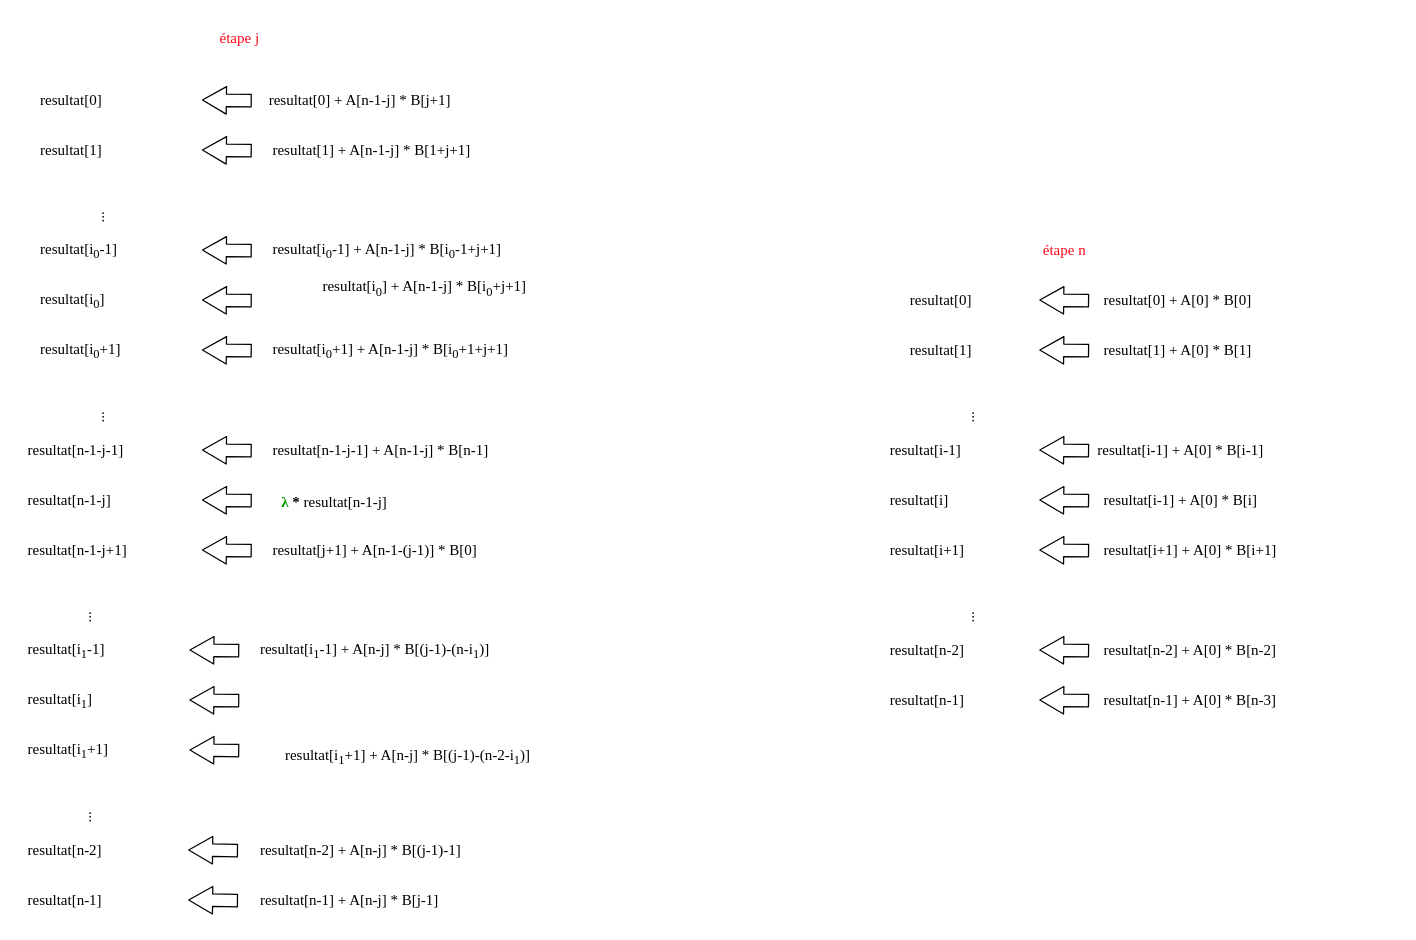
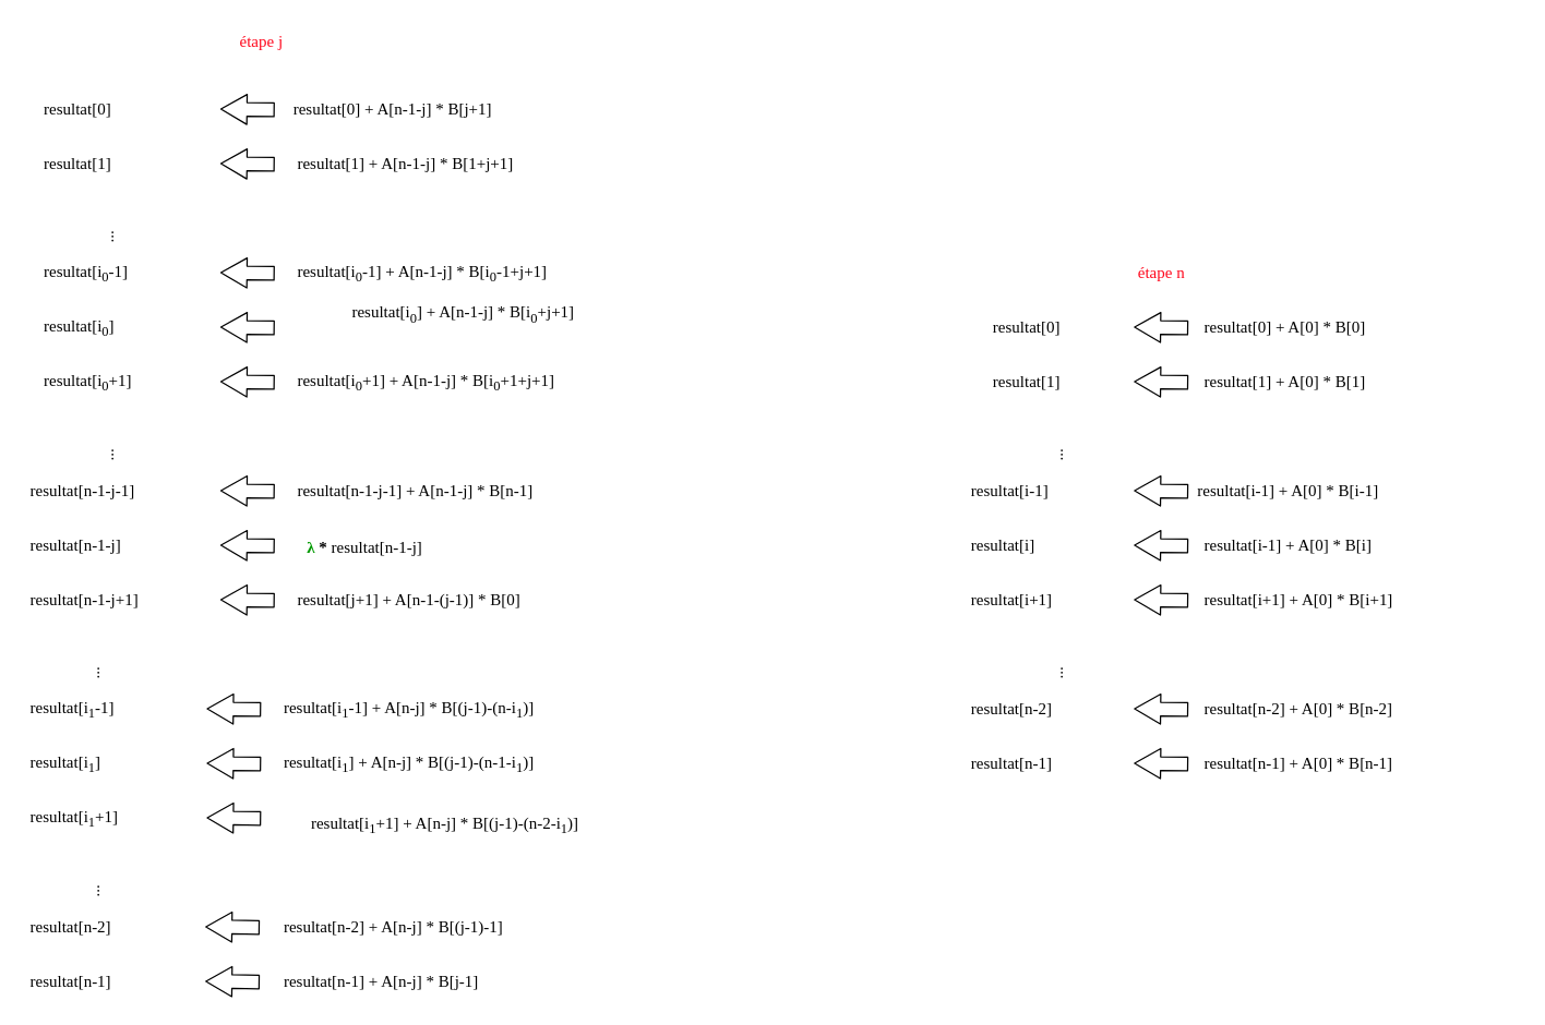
  <mxCell id="0" />
  <mxCell id="1" parent="0" />
  <mxCell id="2" value="&lt;font face=&quot;Lucida Console&quot;&gt;resultat[1]&lt;/font&gt;" style="text;html=1;align=left;verticalAlign=middle;resizable=0;points=[];autosize=1;" vertex="1" parent="1"><mxGeometry x="30" y="110" width="100" height="20" as="geometry" /></mxCell>
  <mxCell id="3" value="" style="shape=flexArrow;endArrow=classic;html=1;endWidth=11;endSize=6.04;align=left;" edge="1" parent="1"><mxGeometry width="50" height="50" relative="1" as="geometry"><mxPoint x="201" y="120" as="sourcePoint" /><mxPoint x="161" y="119.5" as="targetPoint" /></mxGeometry></mxCell>
  <mxCell id="4" value="&lt;font face=&quot;Lucida Console&quot;&gt;resultat[i&lt;sub&gt;0&lt;/sub&gt;-1]&lt;/font&gt;" style="text;html=1;align=left;verticalAlign=middle;resizable=0;points=[];autosize=1;" vertex="1" parent="1"><mxGeometry x="30" y="190" width="120" height="20" as="geometry" /></mxCell>
  <mxCell id="5" value="" style="shape=flexArrow;endArrow=classic;html=1;endWidth=11;endSize=6.04;align=left;" edge="1" parent="1"><mxGeometry width="50" height="50" relative="1" as="geometry"><mxPoint x="201" y="200" as="sourcePoint" /><mxPoint x="161" y="199.5" as="targetPoint" /></mxGeometry></mxCell>
  <mxCell id="6" value="&lt;font face=&quot;Lucida Console&quot;&gt;...&lt;/font&gt;" style="text;html=1;align=left;verticalAlign=top;resizable=0;points=[];autosize=1;horizontal=0;spacing=2;labelPosition=center;verticalLabelPosition=middle;" vertex="1" parent="1"><mxGeometry x="65" y="150" width="30" height="30" as="geometry" /></mxCell>
  <mxCell id="7" value="&lt;font face=&quot;Lucida Console&quot;&gt;resultat[i&lt;sub&gt;0&lt;/sub&gt;]&lt;/font&gt;" style="text;html=1;align=left;verticalAlign=middle;resizable=0;points=[];autosize=1;" vertex="1" parent="1"><mxGeometry x="30" y="230" width="100" height="20" as="geometry" /></mxCell>
  <mxCell id="8" value="" style="shape=flexArrow;endArrow=classic;html=1;endWidth=11;endSize=6.04;align=left;" edge="1" parent="1"><mxGeometry width="50" height="50" relative="1" as="geometry"><mxPoint x="201" y="240" as="sourcePoint" /><mxPoint x="161" y="239.5" as="targetPoint" /></mxGeometry></mxCell>
  <mxCell id="9" value="&lt;font face=&quot;Lucida Console&quot;&gt;resultat[i&lt;sub&gt;0&lt;/sub&gt;+1]&lt;/font&gt;" style="text;html=1;align=left;verticalAlign=middle;resizable=0;points=[];autosize=1;" vertex="1" parent="1"><mxGeometry x="30" y="270" width="120" height="20" as="geometry" /></mxCell>
  <mxCell id="10" value="" style="shape=flexArrow;endArrow=classic;html=1;endWidth=11;endSize=6.04;align=left;" edge="1" parent="1"><mxGeometry width="50" height="50" relative="1" as="geometry"><mxPoint x="201" y="280" as="sourcePoint" /><mxPoint x="161" y="279.5" as="targetPoint" /></mxGeometry></mxCell>
  <mxCell id="11" value="&lt;font face=&quot;Lucida Console&quot;&gt;resultat[n-2]&lt;/font&gt;" style="text;html=1;align=left;verticalAlign=middle;resizable=0;points=[];autosize=1;" vertex="1" parent="1"><mxGeometry x="20" y="670" width="110" height="20" as="geometry" /></mxCell>
  <mxCell id="12" value="" style="shape=flexArrow;endArrow=classic;html=1;endWidth=11;endSize=6.04;align=left;" edge="1" parent="1"><mxGeometry width="50" height="50" relative="1" as="geometry"><mxPoint x="190" y="680" as="sourcePoint" /><mxPoint x="150" y="679.5" as="targetPoint" /></mxGeometry></mxCell>
  <mxCell id="13" value="&lt;font face=&quot;Lucida Console&quot;&gt;...&lt;/font&gt;" style="text;html=1;align=left;verticalAlign=top;resizable=0;points=[];autosize=1;horizontal=0;spacing=2;labelPosition=center;verticalLabelPosition=middle;" vertex="1" parent="1"><mxGeometry x="65" y="310" width="30" height="30" as="geometry" /></mxCell>
  <mxCell id="14" value="&lt;font face=&quot;Lucida Console&quot;&gt;resultat[n-1]&lt;/font&gt;" style="text;html=1;align=left;verticalAlign=middle;resizable=0;points=[];autosize=1;" vertex="1" parent="1"><mxGeometry x="20" y="710" width="110" height="20" as="geometry" /></mxCell>
  <mxCell id="15" value="" style="shape=flexArrow;endArrow=classic;html=1;endWidth=11;endSize=6.04;align=left;" edge="1" parent="1"><mxGeometry width="50" height="50" relative="1" as="geometry"><mxPoint x="190" y="720" as="sourcePoint" /><mxPoint x="150" y="719.5" as="targetPoint" /></mxGeometry></mxCell>
  <mxCell id="16" value="&lt;font face=&quot;Lucida Console&quot;&gt;resultat[0]&lt;/font&gt;" style="text;html=1;align=left;verticalAlign=middle;resizable=0;points=[];autosize=1;" vertex="1" parent="1"><mxGeometry x="30" y="70" width="100" height="20" as="geometry" /></mxCell>
  <mxCell id="17" value="" style="shape=flexArrow;endArrow=classic;html=1;endWidth=11;endSize=6.04;align=left;" edge="1" parent="1"><mxGeometry width="50" height="50" relative="1" as="geometry"><mxPoint x="201" y="80" as="sourcePoint" /><mxPoint x="161" y="79.5" as="targetPoint" /></mxGeometry></mxCell>
  <mxCell id="18" value="&lt;font face=&quot;Lucida Console&quot;&gt;resultat[1] + A[n-1-j] * B[1+j+1]&lt;/font&gt;" style="text;html=1;align=left;verticalAlign=middle;resizable=0;points=[];autosize=1;" vertex="1" parent="1"><mxGeometry x="216" y="110" width="250" height="20" as="geometry" /></mxCell>
  <mxCell id="19" value="&lt;font face=&quot;Lucida Console&quot;&gt;resultat[i&lt;sub&gt;0&lt;/sub&gt;-1] + A[n-1-j] * B[i&lt;sub&gt;0&lt;/sub&gt;-1+j+1]&lt;br&gt;&lt;/font&gt;" style="text;html=1;align=left;verticalAlign=middle;resizable=0;points=[];autosize=1;" vertex="1" parent="1"><mxGeometry x="216" y="190" width="300" height="20" as="geometry" /></mxCell>
  <mxCell id="20" value="&lt;font face=&quot;Lucida Console&quot;&gt;resultat[i&lt;sub&gt;0&lt;/sub&gt;] + A[n-1-j] * B[i&lt;sub&gt;0&lt;/sub&gt;+j+1]&lt;br&gt;&lt;/font&gt;" style="text;html=1;align=left;verticalAlign=middle;resizable=0;points=[];autosize=1;" vertex="1" parent="1"><mxGeometry x="256" y="220" width="270" height="20" as="geometry" /></mxCell>
  <mxCell id="21" value="&lt;font face=&quot;Lucida Console&quot;&gt;resultat[i&lt;sub&gt;0&lt;/sub&gt;+1] + A[n-1-j] * B[i&lt;sub&gt;0&lt;/sub&gt;+1+j+1]&lt;br&gt;&lt;/font&gt;" style="text;html=1;align=left;verticalAlign=middle;resizable=0;points=[];autosize=1;" vertex="1" parent="1"><mxGeometry x="216" y="270" width="300" height="20" as="geometry" /></mxCell>
  <mxCell id="22" value="&lt;font face=&quot;Lucida Console&quot;&gt;resultat[n-1] + A[n-j] * B[j-1]&lt;br&gt;&lt;/font&gt;" style="text;html=1;align=left;verticalAlign=middle;resizable=0;points=[];autosize=1;" vertex="1" parent="1"><mxGeometry x="206" y="710" width="240" height="20" as="geometry" /></mxCell>
  <mxCell id="23" value="&lt;font face=&quot;Lucida Console&quot;&gt;resultat[0] + A[n-1-j] * B[j+1]&lt;br&gt;&lt;/font&gt;" style="text;html=1;align=left;verticalAlign=middle;resizable=0;points=[];autosize=1;" vertex="1" parent="1"><mxGeometry x="213" y="70" width="240" height="20" as="geometry" /></mxCell>
  <mxCell id="24" value="&lt;font face=&quot;Lucida Console&quot;&gt;resultat[n-1-j-1]&lt;/font&gt;" style="text;html=1;align=left;verticalAlign=middle;resizable=0;points=[];autosize=1;" vertex="1" parent="1"><mxGeometry x="20" y="350" width="140" height="20" as="geometry" /></mxCell>
  <mxCell id="25" value="" style="shape=flexArrow;endArrow=classic;html=1;endWidth=11;endSize=6.04;align=left;" edge="1" parent="1"><mxGeometry width="50" height="50" relative="1" as="geometry"><mxPoint x="201" y="360" as="sourcePoint" /><mxPoint x="161" y="359.5" as="targetPoint" /></mxGeometry></mxCell>
  <mxCell id="26" value="&lt;font face=&quot;Lucida Console&quot;&gt;resultat[n-1-j]&lt;/font&gt;" style="text;html=1;align=left;verticalAlign=middle;resizable=0;points=[];autosize=1;" vertex="1" parent="1"><mxGeometry x="20" y="390" width="120" height="20" as="geometry" /></mxCell>
  <mxCell id="27" value="" style="shape=flexArrow;endArrow=classic;html=1;endWidth=11;endSize=6.04;align=left;" edge="1" parent="1"><mxGeometry width="50" height="50" relative="1" as="geometry"><mxPoint x="201" y="400" as="sourcePoint" /><mxPoint x="161" y="399.5" as="targetPoint" /></mxGeometry></mxCell>
  <mxCell id="28" value="&lt;font face=&quot;Lucida Console&quot;&gt;resultat[n-1-j+1]&lt;/font&gt;" style="text;html=1;align=left;verticalAlign=middle;resizable=0;points=[];autosize=1;" vertex="1" parent="1"><mxGeometry x="20" y="430" width="140" height="20" as="geometry" /></mxCell>
  <mxCell id="29" value="" style="shape=flexArrow;endArrow=classic;html=1;endWidth=11;endSize=6.04;align=left;" edge="1" parent="1"><mxGeometry width="50" height="50" relative="1" as="geometry"><mxPoint x="201" y="440" as="sourcePoint" /><mxPoint x="161" y="439.5" as="targetPoint" /></mxGeometry></mxCell>
  <mxCell id="30" value="&lt;font face=&quot;Lucida Console&quot;&gt;...&lt;/font&gt;" style="text;html=1;align=left;verticalAlign=top;resizable=0;points=[];autosize=1;horizontal=0;spacing=2;labelPosition=center;verticalLabelPosition=middle;" vertex="1" parent="1"><mxGeometry x="55" y="630" width="30" height="30" as="geometry" /></mxCell>
  <mxCell id="31" value="&lt;font face=&quot;Lucida Console&quot;&gt;resultat[n-1-j-1] + A[n-1-j] * B[n-1]&lt;br&gt;&lt;/font&gt;" style="text;html=1;align=left;verticalAlign=middle;resizable=0;points=[];autosize=1;" vertex="1" parent="1"><mxGeometry x="216" y="350" width="280" height="20" as="geometry" /></mxCell>
  <mxCell id="32" value="&lt;font face=&quot;Lucida Console&quot;&gt;resultat[j+1] + A[n-1-(j-1)] * B[0]&lt;br&gt;&lt;/font&gt;" style="text;html=1;align=left;verticalAlign=middle;resizable=0;points=[];autosize=1;" vertex="1" parent="1"><mxGeometry x="216" y="430" width="270" height="20" as="geometry" /></mxCell>
  <mxCell id="33" value="&lt;font style=&quot;font-size: 16px&quot; face=&quot;Lucida Console&quot; color=&quot;#009900&quot;&gt;&lt;b&gt;&lt;font style=&quot;font-size: 12px&quot;&gt;&lt;span&gt;λ &lt;font style=&quot;font-size: 12px&quot; color=&quot;#000000&quot;&gt;*&lt;/font&gt; &lt;/span&gt;&lt;/font&gt;&lt;/b&gt;&lt;/font&gt;&lt;font face=&quot;Lucida Console&quot;&gt;resultat[n-1-j]&lt;/font&gt;" style="text;html=1;align=left;verticalAlign=middle;resizable=0;points=[];autosize=1;" vertex="1" parent="1"><mxGeometry x="223" y="390" width="150" height="20" as="geometry" /></mxCell>
  <mxCell id="34" value="&lt;font face=&quot;Lucida Console&quot;&gt;resultat[n-2] + A[n-j] * B[(j-1)-1]&lt;br&gt;&lt;/font&gt;" style="text;html=1;align=left;verticalAlign=middle;resizable=0;points=[];autosize=1;" vertex="1" parent="1"><mxGeometry x="206" y="670" width="270" height="20" as="geometry" /></mxCell>
  <mxCell id="35" value="&lt;font face=&quot;Lucida Console&quot;&gt;resultat[i&lt;sub&gt;1&lt;/sub&gt;-1]&lt;/font&gt;" style="text;html=1;align=left;verticalAlign=middle;resizable=0;points=[];autosize=1;" vertex="1" parent="1"><mxGeometry x="20" y="510" width="120" height="20" as="geometry" /></mxCell>
  <mxCell id="36" value="" style="shape=flexArrow;endArrow=classic;html=1;endWidth=11;endSize=6.04;align=left;" edge="1" parent="1"><mxGeometry width="50" height="50" relative="1" as="geometry"><mxPoint x="191" y="520" as="sourcePoint" /><mxPoint x="151" y="519.5" as="targetPoint" /></mxGeometry></mxCell>
  <mxCell id="37" value="&lt;font face=&quot;Lucida Console&quot;&gt;...&lt;/font&gt;" style="text;html=1;align=left;verticalAlign=top;resizable=0;points=[];autosize=1;horizontal=0;spacing=2;labelPosition=center;verticalLabelPosition=middle;" vertex="1" parent="1"><mxGeometry x="55" y="470" width="30" height="30" as="geometry" /></mxCell>
  <mxCell id="38" value="&lt;font face=&quot;Lucida Console&quot;&gt;resultat[i&lt;sub&gt;1&lt;/sub&gt;]&lt;/font&gt;" style="text;html=1;align=left;verticalAlign=middle;resizable=0;points=[];autosize=1;" vertex="1" parent="1"><mxGeometry x="20" y="550" width="100" height="20" as="geometry" /></mxCell>
  <mxCell id="39" value="" style="shape=flexArrow;endArrow=classic;html=1;endWidth=11;endSize=6.04;align=left;" edge="1" parent="1"><mxGeometry width="50" height="50" relative="1" as="geometry"><mxPoint x="191" y="560" as="sourcePoint" /><mxPoint x="151" y="559.5" as="targetPoint" /></mxGeometry></mxCell>
  <mxCell id="40" value="&lt;font face=&quot;Lucida Console&quot;&gt;resultat[i&lt;sub&gt;1&lt;/sub&gt;+1]&lt;/font&gt;" style="text;html=1;align=left;verticalAlign=middle;resizable=0;points=[];autosize=1;" vertex="1" parent="1"><mxGeometry x="20" y="590" width="120" height="20" as="geometry" /></mxCell>
  <mxCell id="41" value="" style="shape=flexArrow;endArrow=classic;html=1;endWidth=11;endSize=6.04;align=left;" edge="1" parent="1"><mxGeometry width="50" height="50" relative="1" as="geometry"><mxPoint x="191" y="600" as="sourcePoint" /><mxPoint x="151" y="599.5" as="targetPoint" /></mxGeometry></mxCell>
  <mxCell id="42" value="&lt;font face=&quot;Lucida Console&quot;&gt;resultat[i&lt;sub&gt;1&lt;/sub&gt;-1] + A[n-j] * B[&lt;/font&gt;&lt;font face=&quot;Lucida Console&quot;&gt;&lt;font face=&quot;Lucida Console&quot;&gt;(j-1)-(n-i&lt;sub&gt;1&lt;/sub&gt;)&lt;/font&gt;]&lt;br&gt;&lt;/font&gt;" style="text;html=1;align=left;verticalAlign=middle;resizable=0;points=[];autosize=1;" vertex="1" parent="1"><mxGeometry x="206" y="510" width="310" height="20" as="geometry" /></mxCell>
+ <mxCell id="43" value="&lt;font face=&quot;Lucida Console&quot;&gt;resultat[i&lt;sub&gt;1&lt;/sub&gt;] + A[n-j] * B[(j-1)-(n-1-i&lt;sub&gt;1&lt;/sub&gt;)]&lt;br&gt;&lt;/font&gt;" style="text;html=1;align=left;verticalAlign=middle;resizable=0;points=[];autosize=1;" vertex="1" parent="1"><mxGeometry x="206" y="550" width="310" height="20" as="geometry" /></mxCell>
  <mxCell id="44" value="&lt;font face=&quot;Lucida Console&quot;&gt;resultat[i&lt;sub&gt;1&lt;/sub&gt;+1] + A[n-j] * B[&lt;/font&gt;&lt;font face=&quot;Lucida Console&quot;&gt;&lt;font face=&quot;Lucida Console&quot;&gt;(j-1)-(n-2-i&lt;sub&gt;1&lt;/sub&gt;)&lt;/font&gt;]&lt;br&gt;&lt;/font&gt;" style="text;html=1;align=left;verticalAlign=middle;resizable=0;points=[];autosize=1;" vertex="1" parent="1"><mxGeometry x="226" y="595" width="320" height="20" as="geometry" /></mxCell>
  <mxCell id="45" value="&lt;font face=&quot;Lucida Console&quot; color=&quot;#FF071C&quot;&gt;étape j&lt;/font&gt;" style="text;html=1;align=center;verticalAlign=middle;resizable=0;points=[];autosize=1;" vertex="1" parent="1"><mxGeometry x="156" y="20" width="70" height="20" as="geometry" /></mxCell>
  <mxCell id="46" value="&lt;font face=&quot;Lucida Console&quot;&gt;resultat[1]&lt;/font&gt;" style="text;html=1;align=left;verticalAlign=middle;resizable=0;points=[];autosize=1;" vertex="1" parent="1"><mxGeometry x="726" y="270" width="100" height="20" as="geometry" /></mxCell>
  <mxCell id="47" value="" style="shape=flexArrow;endArrow=classic;html=1;endWidth=11;endSize=6.04;align=left;" edge="1" parent="1"><mxGeometry width="50" height="50" relative="1" as="geometry"><mxPoint x="871" y="280" as="sourcePoint" /><mxPoint x="831" y="279.5" as="targetPoint" /></mxGeometry></mxCell>
  <mxCell id="48" value="&lt;font face=&quot;Lucida Console&quot;&gt;resultat[i-1]&lt;/font&gt;" style="text;html=1;align=left;verticalAlign=middle;resizable=0;points=[];autosize=1;" vertex="1" parent="1"><mxGeometry x="710" y="350" width="110" height="20" as="geometry" /></mxCell>
  <mxCell id="49" value="" style="shape=flexArrow;endArrow=classic;html=1;endWidth=11;endSize=6.04;align=left;" edge="1" parent="1"><mxGeometry width="50" height="50" relative="1" as="geometry"><mxPoint x="871" y="360" as="sourcePoint" /><mxPoint x="831" y="359.5" as="targetPoint" /></mxGeometry></mxCell>
  <mxCell id="50" value="&lt;font face=&quot;Lucida Console&quot;&gt;...&lt;/font&gt;" style="text;html=1;align=left;verticalAlign=top;resizable=0;points=[];autosize=1;horizontal=0;spacing=2;labelPosition=center;verticalLabelPosition=middle;" vertex="1" parent="1"><mxGeometry x="761" y="310" width="30" height="30" as="geometry" /></mxCell>
  <mxCell id="51" value="&lt;font face=&quot;Lucida Console&quot;&gt;resultat[i]&lt;/font&gt;" style="text;html=1;align=left;verticalAlign=middle;resizable=0;points=[];autosize=1;" vertex="1" parent="1"><mxGeometry x="710" y="390" width="100" height="20" as="geometry" /></mxCell>
  <mxCell id="52" value="" style="shape=flexArrow;endArrow=classic;html=1;endWidth=11;endSize=6.04;align=left;" edge="1" parent="1"><mxGeometry width="50" height="50" relative="1" as="geometry"><mxPoint x="871" y="400" as="sourcePoint" /><mxPoint x="831" y="399.5" as="targetPoint" /></mxGeometry></mxCell>
  <mxCell id="53" value="&lt;font face=&quot;Lucida Console&quot;&gt;resultat[i+1]&lt;/font&gt;" style="text;html=1;align=left;verticalAlign=middle;resizable=0;points=[];autosize=1;" vertex="1" parent="1"><mxGeometry x="710" y="430" width="110" height="20" as="geometry" /></mxCell>
  <mxCell id="54" value="" style="shape=flexArrow;endArrow=classic;html=1;endWidth=11;endSize=6.04;align=left;" edge="1" parent="1"><mxGeometry width="50" height="50" relative="1" as="geometry"><mxPoint x="871" y="440" as="sourcePoint" /><mxPoint x="831" y="439.5" as="targetPoint" /></mxGeometry></mxCell>
  <mxCell id="55" value="&lt;font face=&quot;Lucida Console&quot;&gt;resultat[n-2]&lt;/font&gt;" style="text;html=1;align=left;verticalAlign=middle;resizable=0;points=[];autosize=1;" vertex="1" parent="1"><mxGeometry x="710" y="510" width="110" height="20" as="geometry" /></mxCell>
  <mxCell id="56" value="" style="shape=flexArrow;endArrow=classic;html=1;endWidth=11;endSize=6.04;align=left;" edge="1" parent="1"><mxGeometry width="50" height="50" relative="1" as="geometry"><mxPoint x="871" y="520" as="sourcePoint" /><mxPoint x="831" y="519.5" as="targetPoint" /></mxGeometry></mxCell>
  <mxCell id="57" value="&lt;font face=&quot;Lucida Console&quot;&gt;...&lt;/font&gt;" style="text;html=1;align=left;verticalAlign=top;resizable=0;points=[];autosize=1;horizontal=0;spacing=2;labelPosition=center;verticalLabelPosition=middle;" vertex="1" parent="1"><mxGeometry x="761" y="470" width="30" height="30" as="geometry" /></mxCell>
  <mxCell id="58" value="&lt;font face=&quot;Lucida Console&quot;&gt;resultat[n-1]&lt;/font&gt;" style="text;html=1;align=left;verticalAlign=middle;resizable=0;points=[];autosize=1;" vertex="1" parent="1"><mxGeometry x="710" y="550" width="110" height="20" as="geometry" /></mxCell>
  <mxCell id="59" value="" style="shape=flexArrow;endArrow=classic;html=1;endWidth=11;endSize=6.04;align=left;" edge="1" parent="1"><mxGeometry width="50" height="50" relative="1" as="geometry"><mxPoint x="871" y="560" as="sourcePoint" /><mxPoint x="831" y="559.5" as="targetPoint" /></mxGeometry></mxCell>
  <mxCell id="60" value="&lt;font face=&quot;Lucida Console&quot;&gt;resultat[0]&lt;/font&gt;" style="text;html=1;align=left;verticalAlign=middle;resizable=0;points=[];autosize=1;" vertex="1" parent="1"><mxGeometry x="726" y="230" width="100" height="20" as="geometry" /></mxCell>
  <mxCell id="61" value="" style="shape=flexArrow;endArrow=classic;html=1;endWidth=11;endSize=6.04;align=left;" edge="1" parent="1"><mxGeometry width="50" height="50" relative="1" as="geometry"><mxPoint x="871" y="240" as="sourcePoint" /><mxPoint x="831" y="239.5" as="targetPoint" /></mxGeometry></mxCell>
  <mxCell id="62" value="&lt;font face=&quot;Lucida Console&quot;&gt;resultat[1] + A[0] * B[1]&lt;/font&gt;" style="text;html=1;align=left;verticalAlign=middle;resizable=0;points=[];autosize=1;" vertex="1" parent="1"><mxGeometry x="881" y="270" width="200" height="20" as="geometry" /></mxCell>
  <mxCell id="63" value="&lt;font face=&quot;Lucida Console&quot;&gt;resultat[i-1] + A[0] * B[i-1]&lt;br&gt;&lt;/font&gt;" style="text;html=1;align=left;verticalAlign=middle;resizable=0;points=[];autosize=1;" vertex="1" parent="1"><mxGeometry x="876" y="350" width="230" height="20" as="geometry" /></mxCell>
  <mxCell id="64" value="&lt;font face=&quot;Lucida Console&quot;&gt;resultat[i-1] + A[0] * B[i]&lt;br&gt;&lt;/font&gt;" style="text;html=1;align=left;verticalAlign=middle;resizable=0;points=[];autosize=1;" vertex="1" parent="1"><mxGeometry x="881" y="390" width="210" height="20" as="geometry" /></mxCell>
  <mxCell id="65" value="&lt;font face=&quot;Lucida Console&quot;&gt;resultat[i+1] + A[0] * B[i+1]&lt;br&gt;&lt;/font&gt;" style="text;html=1;align=left;verticalAlign=middle;resizable=0;points=[];autosize=1;" vertex="1" parent="1"><mxGeometry x="881" y="430" width="230" height="20" as="geometry" /></mxCell>
- <mxCell id="66" value="&lt;font face=&quot;Lucida Console&quot;&gt;resultat[n-1] + A[0] * B[n-3]&lt;br&gt;&lt;/font&gt;" style="text;html=1;align=left;verticalAlign=middle;resizable=0;points=[];autosize=1;" vertex="1" parent="1"><mxGeometry x="881" y="550" width="230" height="20" as="geometry" /></mxCell>
+ <mxCell id="66" value="&lt;font face=&quot;Lucida Console&quot;&gt;resultat[n-1] + A[0] * B[n-1]&lt;br&gt;&lt;/font&gt;" style="text;html=1;align=left;verticalAlign=middle;resizable=0;points=[];autosize=1;" vertex="1" parent="1"><mxGeometry x="881" y="550" width="230" height="20" as="geometry" /></mxCell>
  <mxCell id="67" value="&lt;font face=&quot;Lucida Console&quot;&gt;resultat[0] + A[0] * B[0]&lt;br&gt;&lt;/font&gt;" style="text;html=1;align=left;verticalAlign=middle;resizable=0;points=[];autosize=1;" vertex="1" parent="1"><mxGeometry x="881" y="230" width="200" height="20" as="geometry" /></mxCell>
  <mxCell id="68" value="&lt;font face=&quot;Lucida Console&quot; color=&quot;#FF071C&quot;&gt;étape n&lt;/font&gt;" style="text;html=1;align=center;verticalAlign=middle;resizable=0;points=[];autosize=1;" vertex="1" parent="1"><mxGeometry x="816" y="190" width="70" height="20" as="geometry" /></mxCell>
  <mxCell id="69" value="&lt;font face=&quot;Lucida Console&quot;&gt;resultat[n-2] + A[0] * B[n-2]&lt;br&gt;&lt;/font&gt;" style="text;html=1;align=left;verticalAlign=middle;resizable=0;points=[];autosize=1;" vertex="1" parent="1"><mxGeometry x="881" y="510" width="230" height="20" as="geometry" /></mxCell>
